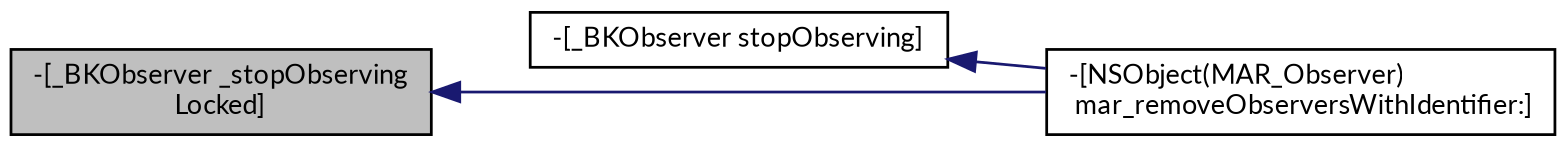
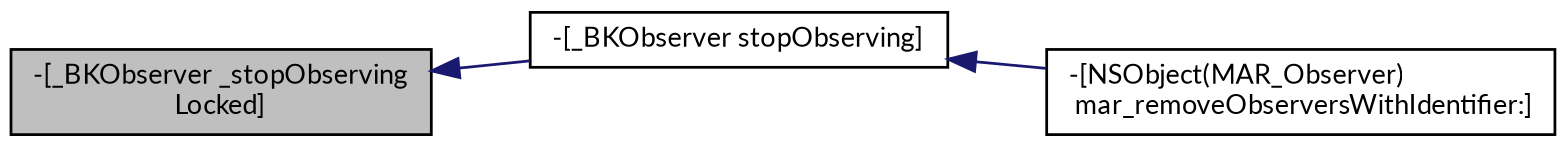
  digraph {
    fontname=Lato
    rankdir=LR
    node [color=black fillcolor=white fontname=Lato fontsize=10 shape=record style=filled]
    edge [color=midnightblue dir=back fontname=Lato fontsize=10 labelfontname=Helvetica labelfontsize=10 style=solid]
    n1 [fillcolor=grey75 fontcolor=black height=0.2 label="-[_BKObserver _stopObserving\lLocked]" width=0.4]
    n2 [height=0.2 label="-[_BKObserver stopObserving]" width=0.4]
    n3 [height=0.2 label="-[NSObject(MAR_Observer)\l mar_removeObserversWithIdentifier:]" width=0.4]
-   n1 -> n3
+   n1 -> n2
    n2 -> n3
  }
